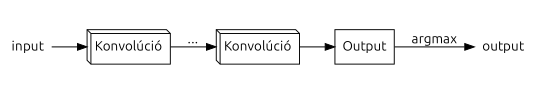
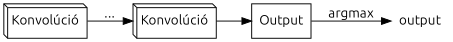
  digraph {
    rankdir=LR
    fontname=Ubuntu
    node [shape=plaintext fontname=Ubuntu]
    edge [fontname=Ubuntu]
-   input [height=1.25 width=0]
    n2 [label="Konvolúció" orientation=90 shape=box3d]
    n3 [label="Konvolúció" orientation=90 shape=box3d]
    n4 [label=Output shape=Rectangle]
    output [width=0]
-   input -> n2
    n2 -> n3 [label="..."]
    n3 -> n4
    n4 -> output [label=argmax]
  }
